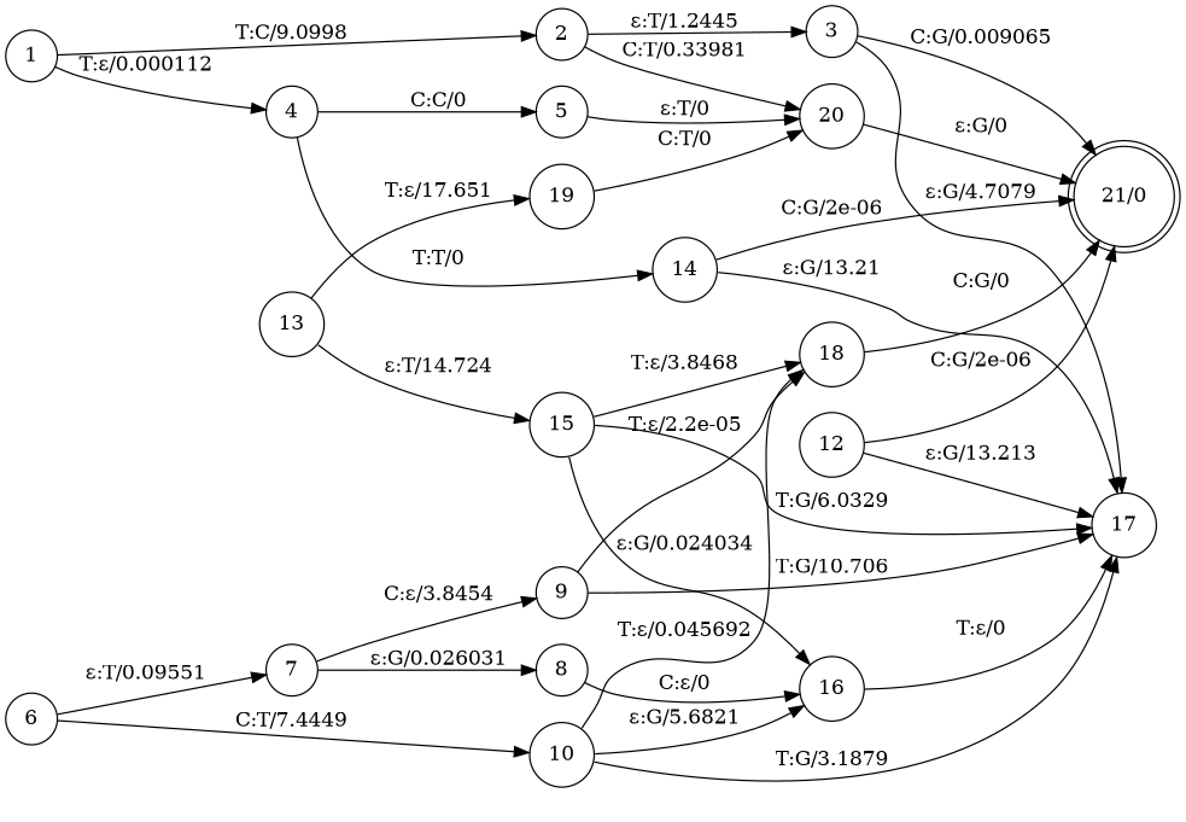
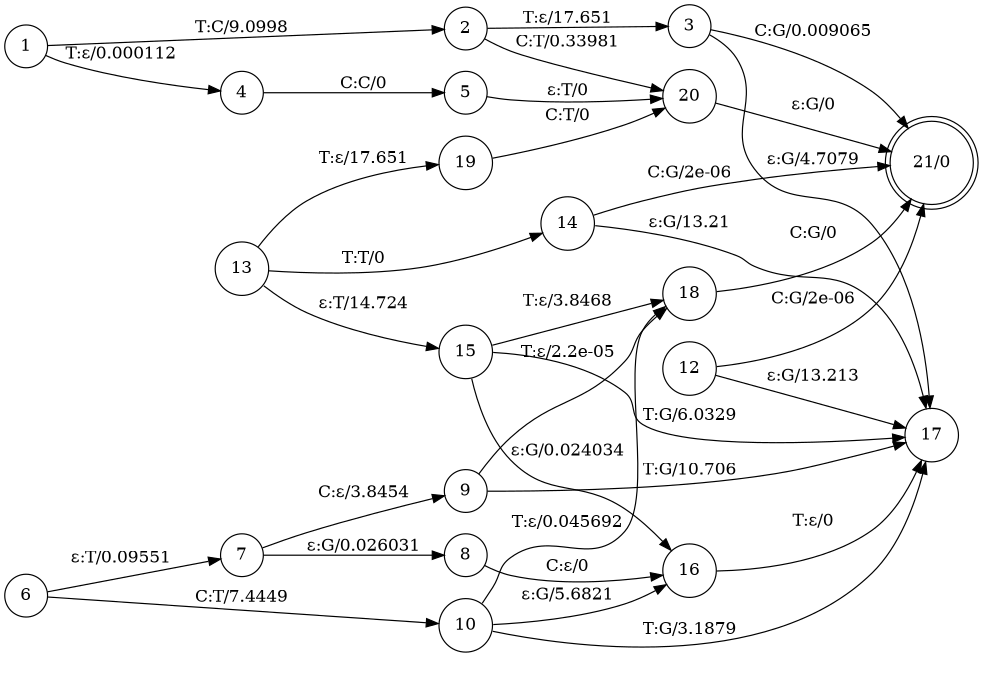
  digraph {
    nodesep=0.25
    rankdir=LR
    ranksep=0.4
    node [fontsize=14 shape=circle style=solid]
    edge [fontsize=14]
    n1 [label=13]
    n2 [label=19]
    n3 [label=15]
    n4 [label=14]
    n5 [label=6]
    n6 [label=10]
    n7 [label=7]
    n8 [label=1]
    n9 [label=4]
    n10 [label=2]
    n11 [label=20]
    n12 [label=17]
    n13 [label=16]
    n14 [label=18]
    n15 [label="21/0" shape=doublecircle]
    n16 [label=9]
    n17 [label=8]
    n18 [label=5]
    n19 [label=3]
    n20 [label=12]
    n1 -> n2 [label="T:ε/17.651"]
    n1 -> n3 [label="ε:T/14.724"]
-   n9 -> n4 [label="T:T/0"]
+   n1 -> n4 [label="T:T/0"]
    n2 -> n11 [label="C:T/0"]
    n3 -> n12 [label="T:G/6.0329"]
    n3 -> n13 [label="ε:G/0.024034"]
    n3 -> n14 [label="T:ε/3.8468"]
    n4 -> n12 [label="ε:G/13.21"]
    n4 -> n15 [label="C:G/2e-06"]
    n5 -> n6 [label="C:T/7.4449"]
    n5 -> n7 [label="ε:T/0.09551"]
    n6 -> n12 [label="T:G/3.1879"]
    n6 -> n13 [label="ε:G/5.6821"]
    n6 -> n14 [label="T:ε/0.045692"]
    n7 -> n16 [label="C:ε/3.8454"]
    n7 -> n17 [label="ε:G/0.026031"]
    n8 -> n9 [label="T:ε/0.000112"]
    n8 -> n10 [label="T:C/9.0998"]
    n9 -> n18 [label="C:C/0"]
    n10 -> n11 [label="C:T/0.33981"]
-   n10 -> n19 [label="ε:T/1.2445"]
+   n10 -> n19 [label="T:ε/17.651"]
    n11 -> n15 [label="ε:G/0"]
    n13 -> n12 [label="T:ε/0"]
    n14 -> n15 [label="C:G/0"]
    n16 -> n12 [label="T:G/10.706"]
    n16 -> n14 [label="T:ε/2.2e-05"]
    n17 -> n13 [label="C:ε/0"]
    n18 -> n11 [label="ε:T/0"]
    n19 -> n12 [label="ε:G/4.7079"]
    n19 -> n15 [label="C:G/0.009065"]
    n20 -> n12 [label="ε:G/13.213"]
    n20 -> n15 [label="C:G/2e-06"]
  }
